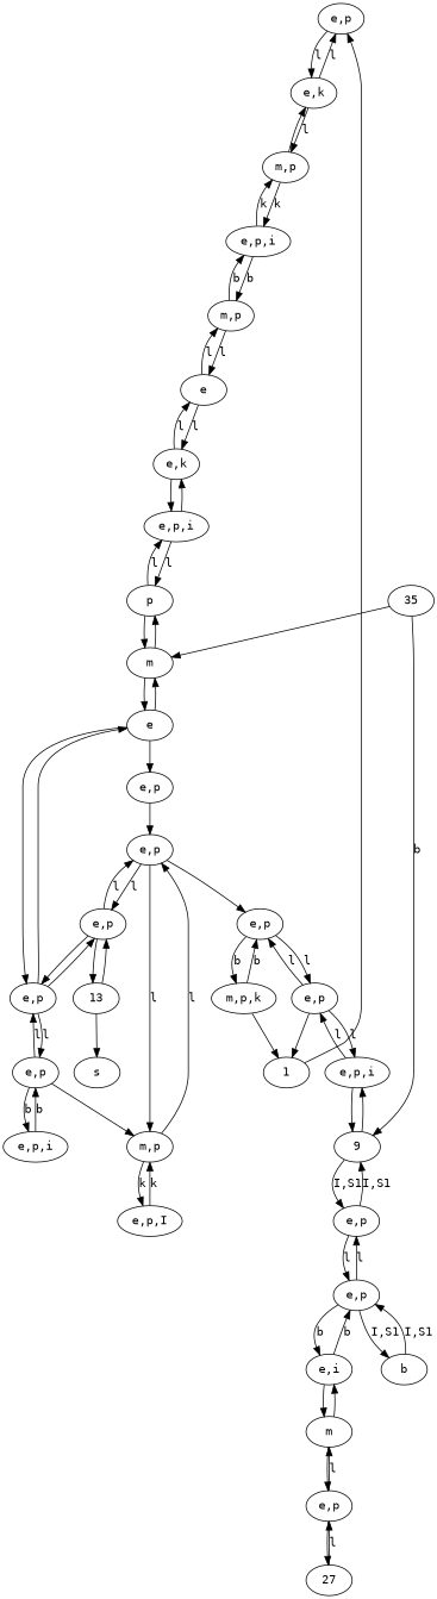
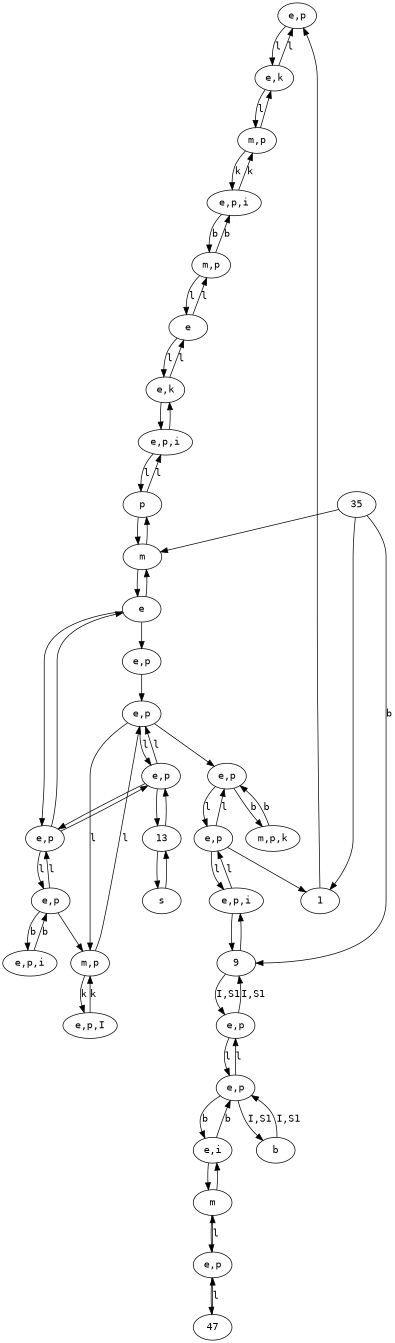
  digraph {
    fontname="DejaVu Sans Mono"
    node [fontname="DejaVu Sans Mono"]
    edge [fontname="DejaVu Sans Mono"]
    n1 [label="e,p"]
    n2 [label="e,k"]
    1
    35
    9
    n6 [label=m]
    n7 [label="e,p,I"]
    n8 [label="m,p"]
    n9 [label="e,p"]
    n10 [label="m,p"]
    n11 [label="e,p"]
    n12 [label="e,p"]
    n13 [label="e,p,i"]
    n14 [label="e,p"]
    n15 [label="e,p"]
    13
    n17 [label="e,p"]
    n18 [label="m,p,k"]
    n19 [label=e]
    n20 [label="e,p,i"]
    n21 [label="e,p"]
    n22 [label="e,p"]
    n23 [label="e,p"]
    n24 [label=p]
    n25 [label=s]
    n26 [label="e,p,i"]
    n27 [label="e,k"]
    n28 [label="e,p,i"]
    n29 [label="m,p"]
    n30 [label=e]
    n31 [label="e,p"]
-   27
+   27 [label=47]
    n33 [label=m]
    n34 [label="e,i"]
    n35 [label=b]
    n1 -> n2 [label=l]
    n2 -> n1 [label=l]
    n2 -> n10 [label=l]
    1 -> n1
-   n18 -> 1
+   35 -> 1
    35 -> 9 [label=b]
    35 -> n6
    9 -> n20
    9 -> n21 [label="I,S1"]
    n6 -> n19
    n6 -> n24
    n7 -> n8 [label=k]
    n8 -> n7 [label=k]
    n8 -> n9 [label=l]
    n9 -> n8 [label=l]
    n9 -> n11 [label=l]
    n9 -> n12
    n10 -> n2
    n10 -> n28 [label=k]
    n11 -> n9 [label=l]
    n11 -> n15
    n11 -> 13
    n12 -> n17 [label=l]
    n12 -> n18 [label=b]
    n13 -> n14 [label=b]
    n14 -> n8
    n14 -> n13 [label=b]
    n14 -> n15 [label=l]
    n15 -> n11
    n15 -> n14 [label=l]
    n15 -> n19
    13 -> n11
    13 -> n25
    n17 -> 1
    n17 -> n12 [label=l]
    n17 -> n20 [label=l]
    n18 -> n12 [label=b]
    n19 -> n6
    n19 -> n15
    n19 -> n23
    n20 -> 9
    n20 -> n17 [label=l]
    n21 -> 9 [label="I,S1"]
    n21 -> n22 [label=l]
    n22 -> n21 [label=l]
    n22 -> n34 [label=b]
    n22 -> n35 [label="I,S1"]
    n23 -> n9
    n24 -> n6
    n24 -> n26 [label=l]
+   n25 -> 13
    n26 -> n24 [label=l]
    n26 -> n27
    n27 -> n26
    n27 -> n30 [label=l]
    n28 -> n10 [label=k]
    n28 -> n29 [label=b]
    n29 -> n28 [label=b]
    n29 -> n30 [label=l]
    n30 -> n27 [label=l]
    n30 -> n29 [label=l]
    n31 -> 27
    n31 -> n33 [label=l]
    27 -> n31 [label=l]
    n33 -> n31
    n33 -> n34
    n34 -> n22 [label=b]
    n34 -> n33
    n35 -> n22 [label="I,S1"]
  }
